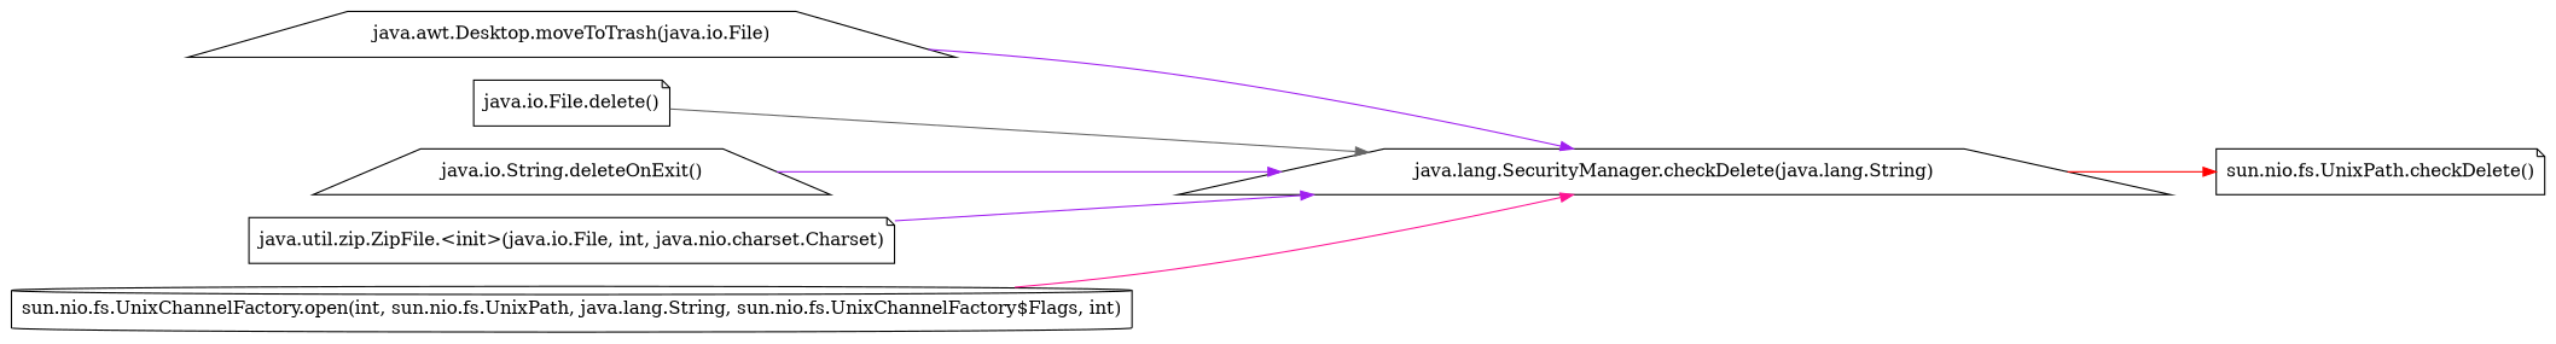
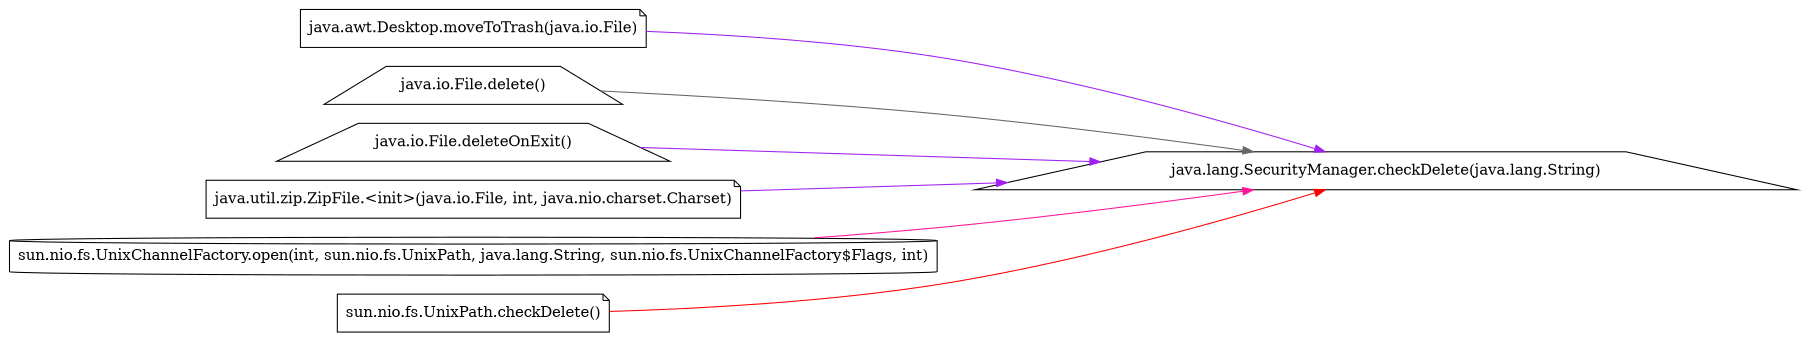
  strict digraph {
    rankdir=LR
    node [shape=trapezium]
    edge [color=purple]
-   n1 [label="java.awt.Desktop.moveToTrash(java.io.File)"]
+   n1 [label="java.awt.Desktop.moveToTrash(java.io.File)" shape=note]
    n2 [label="java.lang.SecurityManager.checkDelete(java.lang.String)"]
-   n3 [label="java.io.File.delete()" shape=note]
-   n4 [label="java.io.String.deleteOnExit()"]
+   n3 [label="java.io.File.delete()"]
+   n4 [label="java.io.File.deleteOnExit()"]
    n5 [label="java.util.zip.ZipFile.<init>(java.io.File, int, java.nio.charset.Charset)" shape=note]
    n6 [label="sun.nio.fs.UnixChannelFactory.open(int, sun.nio.fs.UnixPath, java.lang.String, sun.nio.fs.UnixChannelFactory$Flags, int)" shape=cylinder]
    n7 [label="sun.nio.fs.UnixPath.checkDelete()" shape=note]
    n1 -> n2
    n3 -> n2 [color=gray40]
    n4 -> n2
    n5 -> n2
    n6 -> n2 [color=deeppink]
-   n2 -> n7 [color=red]
+   n7 -> n2 [color=red]
  }
